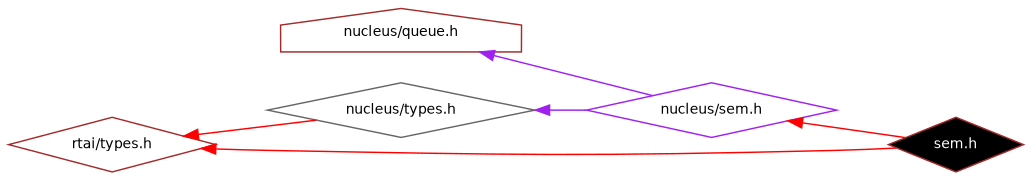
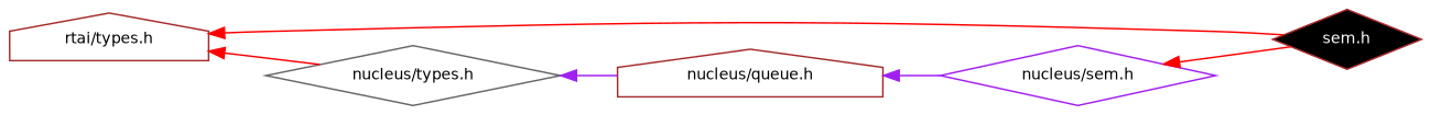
  digraph {
    rankdir=LR
    node [color=brown fontname=Helvetica fontsize=10 shape=diamond]
    edge [color=red dir=back fontname=Helvetica fontsize=10 labelfontname=Helvetica labelfontsize=10 style=solid]
    n1 [fillcolor=black fontcolor=white height=0.2 label="sem.h" style=filled width=0.4]
    n2 [color=purple height=0.2 label="nucleus/sem.h" width=0.4]
    n3 [height=0.2 label="nucleus/queue.h" shape=house width=0.4]
    n4 [color=gray40 height=0.2 label="nucleus/types.h" width=0.4]
-   n5 [height=0.2 label="rtai/types.h" width=0.4]
+   n5 [height=0.2 label="rtai/types.h" shape=house width=0.4]
    n2 -> n1
    n3 -> n2 [color=purple]
-   n4 -> n2 [color=purple]
+   n4 -> n3 [color=purple]
    n5 -> n1
    n5 -> n4
  }
